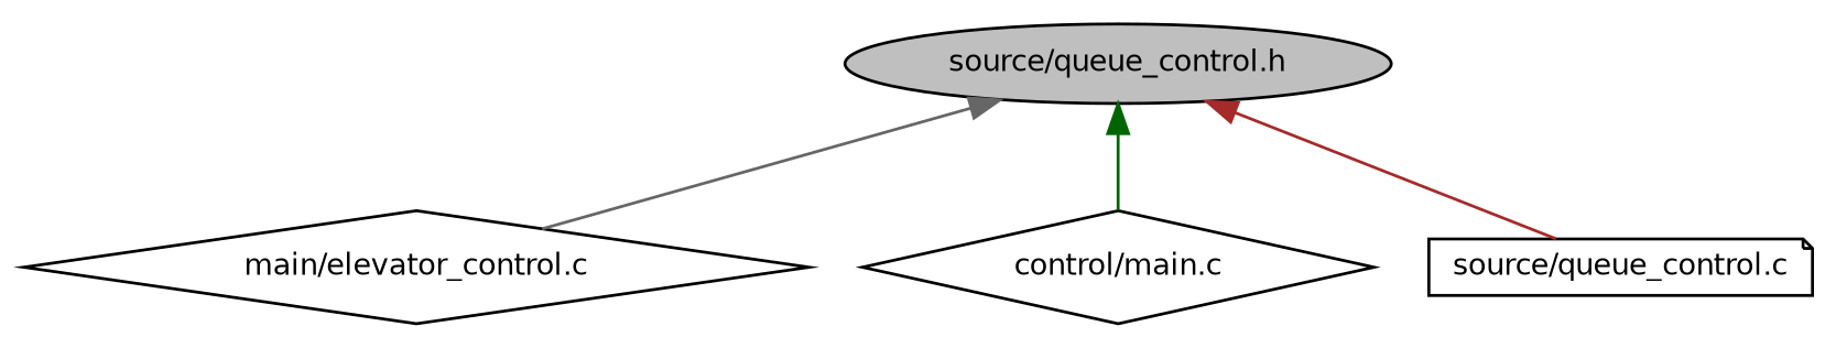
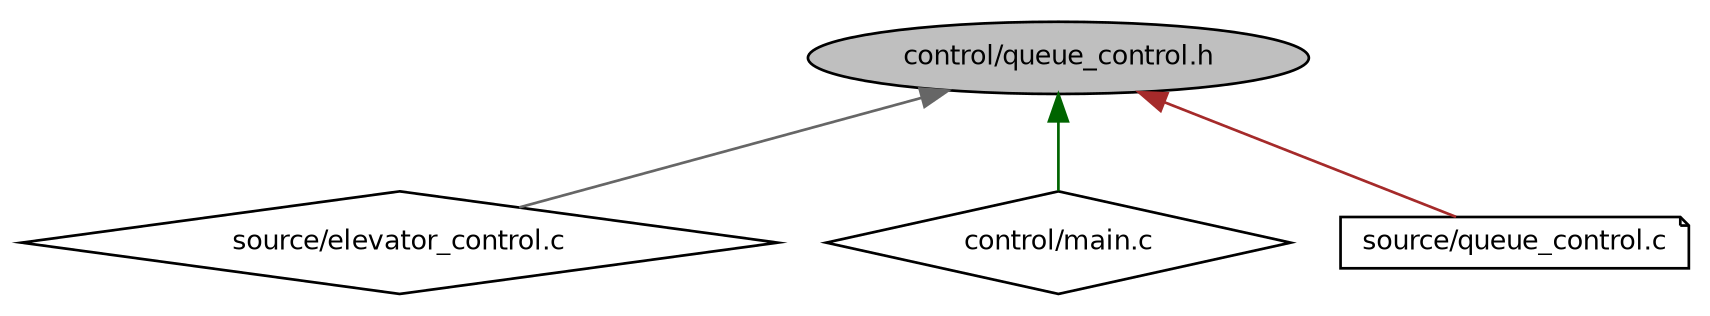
  digraph {
    node [color=black fillcolor=white fontname=Helvetica fontsize=10 shape=diamond style=filled]
    edge [dir=back fontname=Helvetica fontsize=10 labelfontname=Helvetica labelfontsize=10 style=solid]
-   n1 [fillcolor=grey75 fontcolor=black height=0.2 label="source/queue_control.h" shape=ellipse width=0.4]
-   n2 [height=0.2 label="main/elevator_control.c" width=0.4]
+   n1 [fillcolor=grey75 fontcolor=black height=0.2 label="control/queue_control.h" shape=ellipse width=0.4]
+   n2 [height=0.2 label="source/elevator_control.c" width=0.4]
    n3 [height=0.2 label="control/main.c" width=0.4]
    n4 [height=0.2 label="source/queue_control.c" shape=note width=0.4]
    n1 -> n2 [color=gray40]
    n1 -> n3 [color=darkgreen]
    n1 -> n4 [color=brown]
  }
